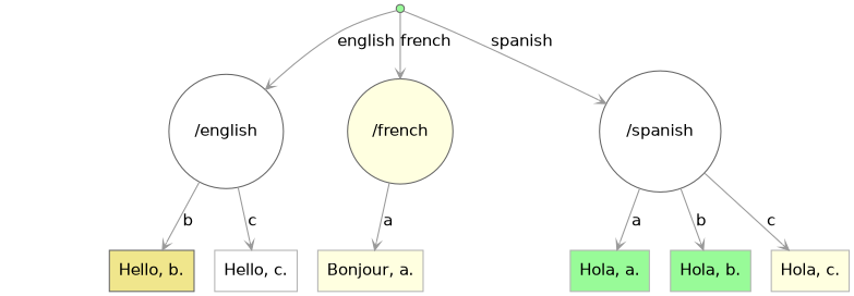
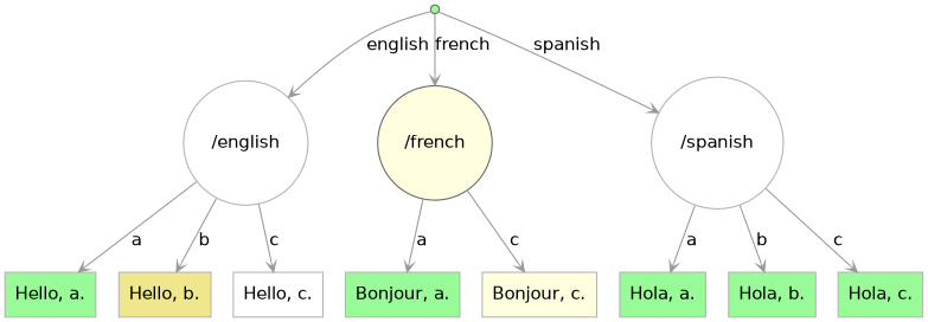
  digraph {
    rankdir=TB
    node [color=gray70 fillcolor=palegreen fontname=Helvetica shape=box style=filled]
    edge [arrowhead=vee arrowsize=0.75 color=gray60 fontname=Helvetica]
    "" [color=gray40 shape=circle width=0.10]
-   "/english" [color=gray40 fillcolor=white shape=circle width=0.10]
+   "/english" [fillcolor=white shape=circle width=0.10]
    "/french" [color=gray40 fillcolor=lightyellow shape=circle width=0.10]
-   "/spanish" [color=gray40 fillcolor=white shape=circle width=0.10]
-   n6 [color=gray40 fillcolor=khaki label="Hello, b."]
+   "/spanish" [fillcolor=white shape=circle width=0.10]
+   n5 [label="Hello, a."]
+   n6 [fillcolor=khaki label="Hello, b."]
    n7 [fillcolor=white label="Hello, c."]
-   n8 [fillcolor=lightyellow label="Bonjour, a."]
+   n8 [label="Bonjour, a."]
+   n9 [fillcolor=lightyellow label="Bonjour, c."]
    n10 [label="Hola, a."]
    n11 [label="Hola, b."]
-   n12 [fillcolor=lightyellow label="Hola, c."]
+   n12 [label="Hola, c."]
    "" -> "/english" [label=english]
    "" -> "/french" [label=french]
    "" -> "/spanish" [label=spanish]
+   "/english" -> n5 [label=a]
    "/english" -> n6 [label=b]
    "/english" -> n7 [label=c]
    "/french" -> n8 [label=a]
+   "/french" -> n9 [label=c]
    "/spanish" -> n10 [label=a]
    "/spanish" -> n11 [label=b]
    "/spanish" -> n12 [label=c]
  }
